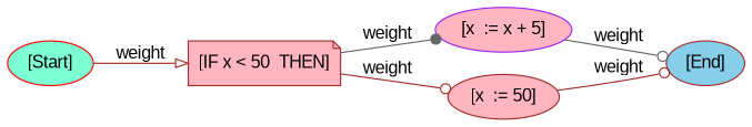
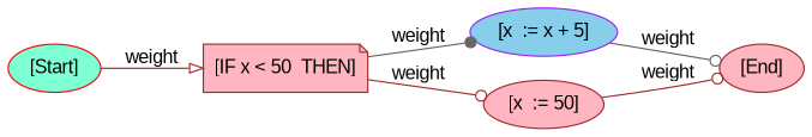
  digraph {
    fontname="Liberation Sans"
    rankdir=LR
    node [color=brown fillcolor=lightpink fontname="Liberation Sans" shape=ellipse style=filled]
    edge [arrowhead=odot color=brown fontname="Liberation Sans"]
    n1 [color=red fillcolor=aquamarine label="[Start]"]
    n2 [label="[IF x < 50  THEN]" shape=note]
-   n3 [color=purple label="[x  := x + 5]"]
+   n3 [color=purple fillcolor=skyblue label="[x  := x + 5]"]
    n4 [label="[x  := 50]"]
-   n5 [fillcolor=skyblue label="[End]"]
+   n5 [label="[End]"]
    n1 -> n2 [arrowhead=onormal label=weight]
    n2 -> n3 [arrowhead=dot color=gray40 label=weight]
    n2 -> n4 [label=weight]
    n3 -> n5 [color=gray40 label=weight]
    n4 -> n5 [label=weight]
  }
